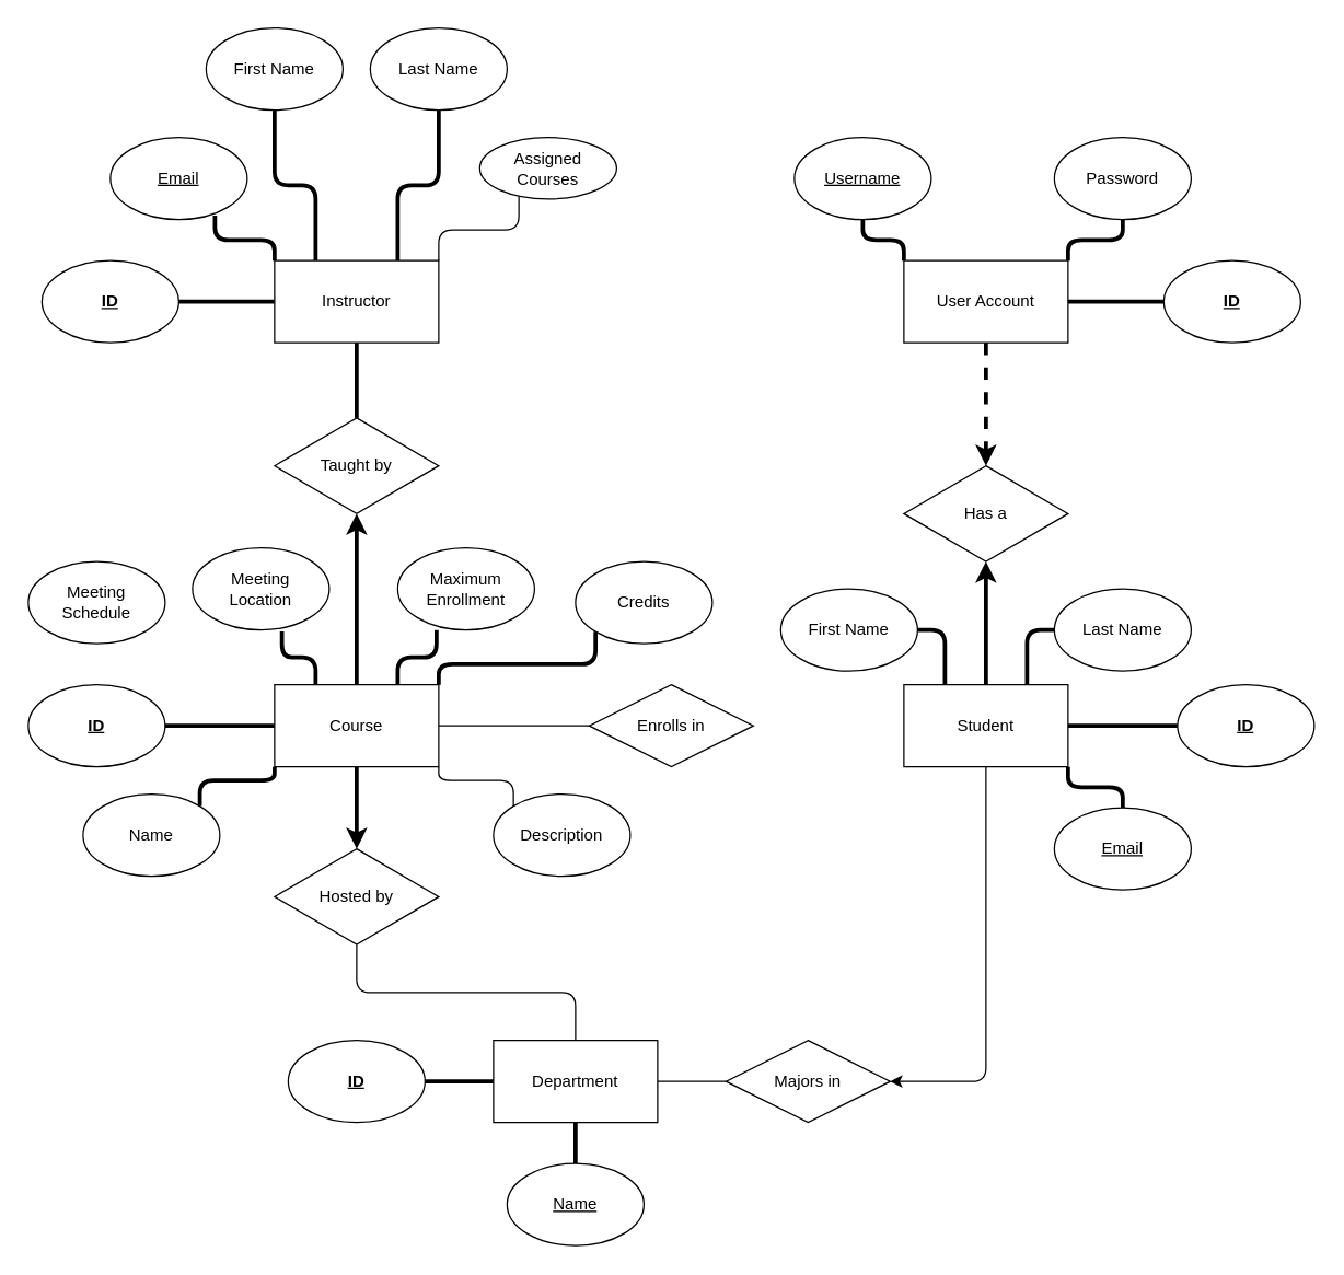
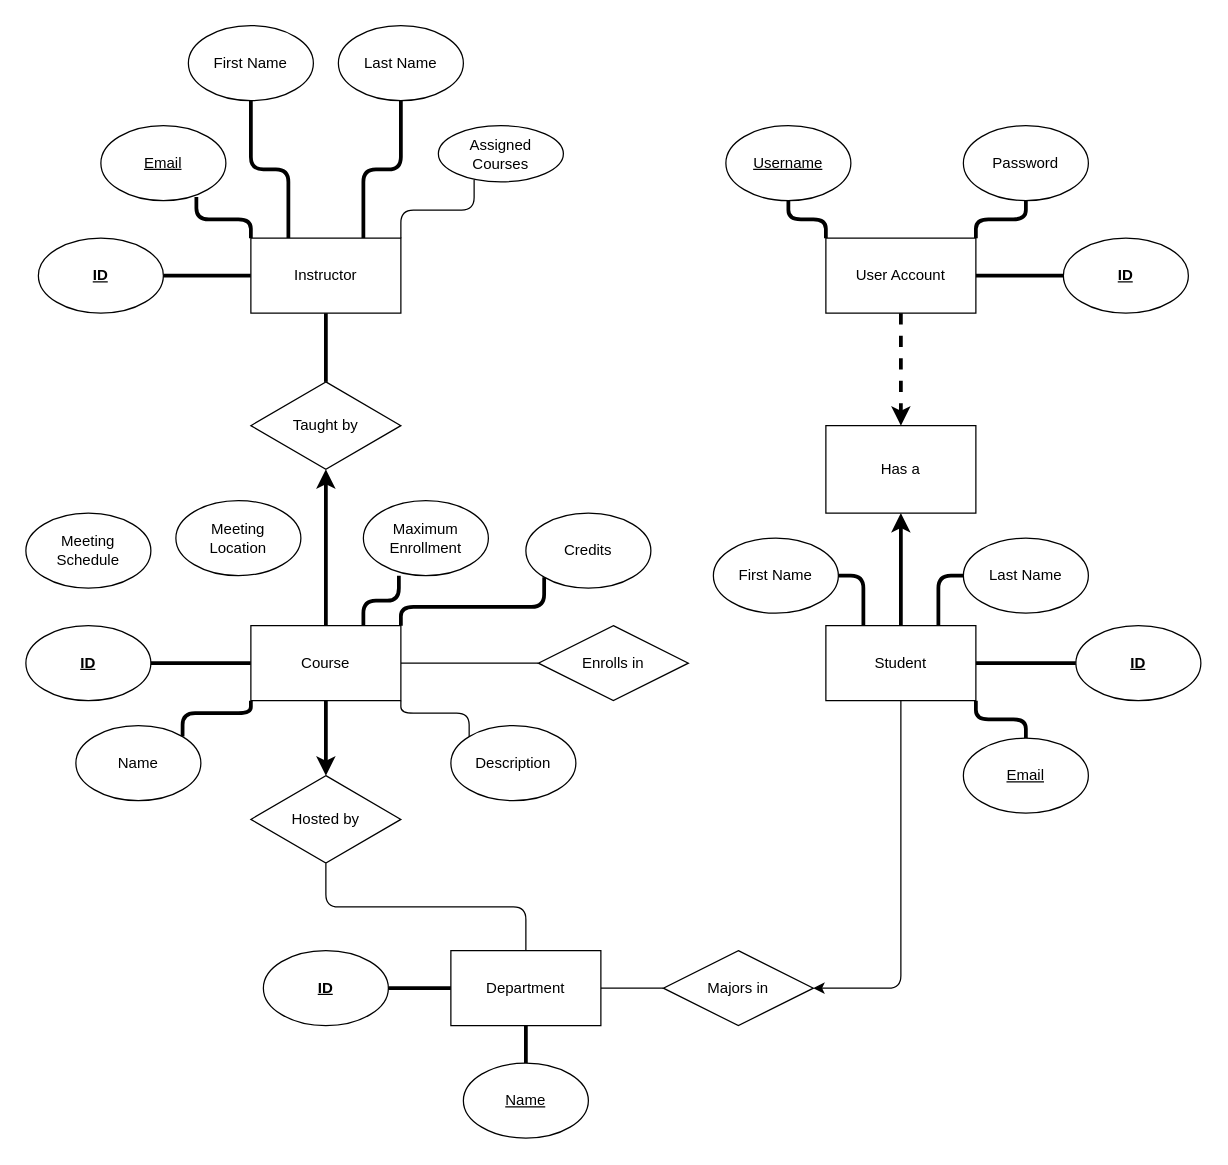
  <mxCell id="0" />
  <mxCell id="1" parent="0" />
  <mxCell id="2" style="edgeStyle=orthogonalEdgeStyle;html=1;exitX=0;exitY=0.5;exitDx=0;exitDy=0;entryX=1;entryY=0.5;entryDx=0;entryDy=0;endArrow=none;endFill=0;strokeWidth=3;" parent="1" source="10" target="31" edge="1"><mxGeometry relative="1" as="geometry" /></mxCell>
- <mxCell id="3" style="edgeStyle=orthogonalEdgeStyle;html=1;exitX=0.25;exitY=0;exitDx=0;exitDy=0;entryX=0.654;entryY=1.017;entryDx=0;entryDy=0;entryPerimeter=0;endArrow=none;endFill=0;strokeWidth=3;" parent="1" source="10" target="34" edge="1"><mxGeometry relative="1" as="geometry" /></mxCell>
  <mxCell id="4" style="edgeStyle=orthogonalEdgeStyle;html=1;exitX=0.75;exitY=0;exitDx=0;exitDy=0;entryX=0.284;entryY=1;entryDx=0;entryDy=0;entryPerimeter=0;endArrow=none;endFill=0;strokeWidth=3;" parent="1" source="10" target="39" edge="1"><mxGeometry relative="1" as="geometry" /></mxCell>
  <mxCell id="5" style="edgeStyle=orthogonalEdgeStyle;html=1;exitX=1;exitY=0;exitDx=0;exitDy=0;entryX=0;entryY=1;entryDx=0;entryDy=0;endArrow=none;endFill=0;strokeWidth=3;" parent="1" source="10" target="40" edge="1"><mxGeometry relative="1" as="geometry" /></mxCell>
  <mxCell id="6" style="edgeStyle=orthogonalEdgeStyle;html=1;exitX=1;exitY=1;exitDx=0;exitDy=0;entryX=0;entryY=0;entryDx=0;entryDy=0;endArrow=none;endFill=0;strokeWidth=1;" parent="1" source="10" target="36" edge="1"><mxGeometry relative="1" as="geometry" /></mxCell>
  <mxCell id="7" style="edgeStyle=orthogonalEdgeStyle;html=1;exitX=0;exitY=1;exitDx=0;exitDy=0;entryX=1;entryY=0;entryDx=0;entryDy=0;endArrow=none;endFill=0;strokeWidth=3;" parent="1" source="10" target="41" edge="1"><mxGeometry relative="1" as="geometry" /></mxCell>
  <mxCell id="8" style="edgeStyle=none;html=1;exitX=1;exitY=0.5;exitDx=0;exitDy=0;entryX=0;entryY=0.5;entryDx=0;entryDy=0;endArrow=none;endFill=0;" parent="1" source="10" target="44" edge="1"><mxGeometry relative="1" as="geometry" /></mxCell>
  <mxCell id="9" style="edgeStyle=none;html=1;entryX=0.5;entryY=1;entryDx=0;entryDy=0;startArrow=classic;startFill=1;endArrow=none;endFill=0;strokeWidth=3;" parent="1" source="43" target="10" edge="1"><mxGeometry relative="1" as="geometry"><mxPoint x="290" y="580" as="sourcePoint" /></mxGeometry></mxCell>
  <mxCell id="10" value="Course" style="rounded=0;whiteSpace=wrap;html=1;" parent="1" vertex="1"><mxGeometry x="200" y="500" width="120" height="60" as="geometry" /></mxCell>
  <mxCell id="11" style="edgeStyle=orthogonalEdgeStyle;html=1;exitX=1;exitY=0.5;exitDx=0;exitDy=0;entryX=0;entryY=0.5;entryDx=0;entryDy=0;startArrow=none;startFill=0;endArrow=none;endFill=0;" edge="1" parent="1" source="12" target="58"><mxGeometry relative="1" as="geometry" /></mxCell>
  <mxCell id="12" value="Department" style="rounded=0;whiteSpace=wrap;html=1;" parent="1" vertex="1"><mxGeometry x="360" y="760" width="120" height="60" as="geometry" /></mxCell>
  <mxCell id="13" style="edgeStyle=none;html=1;exitX=0;exitY=0.5;exitDx=0;exitDy=0;entryX=1;entryY=0.5;entryDx=0;entryDy=0;endArrow=none;endFill=0;strokeWidth=3;" parent="1" source="19" target="30" edge="1"><mxGeometry relative="1" as="geometry" /></mxCell>
  <mxCell id="14" style="edgeStyle=orthogonalEdgeStyle;html=1;exitX=0;exitY=0;exitDx=0;exitDy=0;entryX=0.764;entryY=0.95;entryDx=0;entryDy=0;entryPerimeter=0;endArrow=none;endFill=0;strokeWidth=3;" parent="1" source="19" target="29" edge="1"><mxGeometry relative="1" as="geometry" /></mxCell>
  <mxCell id="15" style="edgeStyle=orthogonalEdgeStyle;html=1;exitX=0.25;exitY=0;exitDx=0;exitDy=0;entryX=0.5;entryY=1;entryDx=0;entryDy=0;endArrow=none;endFill=0;strokeWidth=3;" parent="1" source="19" target="28" edge="1"><mxGeometry relative="1" as="geometry" /></mxCell>
  <mxCell id="16" style="edgeStyle=orthogonalEdgeStyle;html=1;exitX=1;exitY=0;exitDx=0;exitDy=0;entryX=0.286;entryY=0.967;entryDx=0;entryDy=0;entryPerimeter=0;endArrow=none;endFill=0;" parent="1" source="19" target="32" edge="1"><mxGeometry relative="1" as="geometry" /></mxCell>
  <mxCell id="17" style="edgeStyle=none;html=1;exitX=0.5;exitY=1;exitDx=0;exitDy=0;entryX=0.5;entryY=0;entryDx=0;entryDy=0;endArrow=none;endFill=0;strokeWidth=3;" parent="1" source="19" target="38" edge="1"><mxGeometry relative="1" as="geometry" /></mxCell>
  <mxCell id="18" style="edgeStyle=orthogonalEdgeStyle;html=1;exitX=0.75;exitY=0;exitDx=0;exitDy=0;entryX=0.5;entryY=1;entryDx=0;entryDy=0;startArrow=none;startFill=0;endArrow=none;endFill=0;strokeWidth=3;" edge="1" parent="1" source="19" target="59"><mxGeometry relative="1" as="geometry" /></mxCell>
  <mxCell id="19" value="Instructor" style="rounded=0;whiteSpace=wrap;html=1;" parent="1" vertex="1"><mxGeometry x="200" y="190" width="120" height="60" as="geometry" /></mxCell>
  <mxCell id="20" style="edgeStyle=orthogonalEdgeStyle;html=1;exitX=0.25;exitY=0;exitDx=0;exitDy=0;entryX=1;entryY=0.5;entryDx=0;entryDy=0;endArrow=none;endFill=0;strokeWidth=3;" parent="1" source="23" target="55" edge="1"><mxGeometry relative="1" as="geometry" /></mxCell>
  <mxCell id="21" style="edgeStyle=orthogonalEdgeStyle;html=1;exitX=1;exitY=1;exitDx=0;exitDy=0;entryX=0.5;entryY=0;entryDx=0;entryDy=0;endArrow=none;endFill=0;strokeWidth=3;" parent="1" source="23" target="56" edge="1"><mxGeometry relative="1" as="geometry" /></mxCell>
  <mxCell id="22" style="edgeStyle=none;html=1;exitX=1;exitY=0.5;exitDx=0;exitDy=0;entryX=0;entryY=0.5;entryDx=0;entryDy=0;endArrow=none;endFill=0;strokeWidth=3;" parent="1" source="23" target="54" edge="1"><mxGeometry relative="1" as="geometry" /></mxCell>
  <mxCell id="23" value="Student" style="rounded=0;whiteSpace=wrap;html=1;" parent="1" vertex="1"><mxGeometry x="660" y="500" width="120" height="60" as="geometry" /></mxCell>
  <mxCell id="24" style="edgeStyle=orthogonalEdgeStyle;html=1;exitX=0;exitY=0;exitDx=0;exitDy=0;entryX=0.5;entryY=1;entryDx=0;entryDy=0;endArrow=none;endFill=0;strokeWidth=3;" parent="1" source="27" target="52" edge="1"><mxGeometry relative="1" as="geometry" /></mxCell>
  <mxCell id="25" style="edgeStyle=orthogonalEdgeStyle;html=1;exitX=1;exitY=0;exitDx=0;exitDy=0;entryX=0.5;entryY=1;entryDx=0;entryDy=0;endArrow=none;endFill=0;strokeWidth=3;" parent="1" source="27" target="33" edge="1"><mxGeometry relative="1" as="geometry" /></mxCell>
  <mxCell id="26" style="edgeStyle=none;html=1;exitX=1;exitY=0.5;exitDx=0;exitDy=0;entryX=0;entryY=0.5;entryDx=0;entryDy=0;endArrow=none;endFill=0;strokeWidth=3;" parent="1" source="27" target="53" edge="1"><mxGeometry relative="1" as="geometry" /></mxCell>
  <mxCell id="27" value="User Account" style="rounded=0;whiteSpace=wrap;html=1;" parent="1" vertex="1"><mxGeometry x="660" y="190" width="120" height="60" as="geometry" /></mxCell>
  <mxCell id="28" value="First Name" style="ellipse;whiteSpace=wrap;html=1;" parent="1" vertex="1"><mxGeometry x="150" y="20" width="100" height="60" as="geometry" /></mxCell>
  <mxCell id="29" value="&lt;u&gt;Email&lt;/u&gt;" style="ellipse;whiteSpace=wrap;html=1;" parent="1" vertex="1"><mxGeometry x="80" y="100" width="100" height="60" as="geometry" /></mxCell>
  <mxCell id="30" value="&lt;b&gt;&lt;u&gt;ID&lt;/u&gt;&lt;/b&gt;" style="ellipse;whiteSpace=wrap;html=1;" parent="1" vertex="1"><mxGeometry x="30" y="190" width="100" height="60" as="geometry" /></mxCell>
  <mxCell id="31" value="&lt;b&gt;&lt;u&gt;ID&lt;/u&gt;&lt;/b&gt;" style="ellipse;whiteSpace=wrap;html=1;" parent="1" vertex="1"><mxGeometry x="20" y="500" width="100" height="60" as="geometry" /></mxCell>
  <mxCell id="32" value="Assigned &lt;br&gt;Courses" style="ellipse;whiteSpace=wrap;html=1;" parent="1" vertex="1"><mxGeometry x="350" y="100" width="100" height="45" as="geometry" /></mxCell>
  <mxCell id="33" value="Password" style="ellipse;whiteSpace=wrap;html=1;" parent="1" vertex="1"><mxGeometry x="770" y="100" width="100" height="60" as="geometry" /></mxCell>
  <mxCell id="34" value="Meeting &lt;br&gt;Location" style="ellipse;whiteSpace=wrap;html=1;" parent="1" vertex="1"><mxGeometry x="140" y="400" width="100" height="60" as="geometry" /></mxCell>
  <mxCell id="35" value="Meeting&lt;br&gt;Schedule" style="ellipse;whiteSpace=wrap;html=1;" parent="1" vertex="1"><mxGeometry x="20" y="410" width="100" height="60" as="geometry" /></mxCell>
  <mxCell id="36" value="Description" style="ellipse;whiteSpace=wrap;html=1;" parent="1" vertex="1"><mxGeometry x="360" y="580" width="100" height="60" as="geometry" /></mxCell>
  <mxCell id="37" style="edgeStyle=none;html=1;exitX=0.5;exitY=1;exitDx=0;exitDy=0;entryX=0.5;entryY=0;entryDx=0;entryDy=0;endArrow=none;endFill=0;strokeWidth=3;startArrow=classic;startFill=1;" parent="1" source="38" target="10" edge="1"><mxGeometry relative="1" as="geometry" /></mxCell>
  <mxCell id="38" value="Taught by" style="rhombus;whiteSpace=wrap;html=1;" parent="1" vertex="1"><mxGeometry x="200" y="305" width="120" height="70" as="geometry" /></mxCell>
  <mxCell id="39" value="Maximum&lt;br&gt;Enrollment" style="ellipse;whiteSpace=wrap;html=1;" parent="1" vertex="1"><mxGeometry x="290" y="400" width="100" height="60" as="geometry" /></mxCell>
  <mxCell id="40" value="Credits" style="ellipse;whiteSpace=wrap;html=1;" parent="1" vertex="1"><mxGeometry x="420" y="410" width="100" height="60" as="geometry" /></mxCell>
  <mxCell id="41" value="Name" style="ellipse;whiteSpace=wrap;html=1;" parent="1" vertex="1"><mxGeometry x="60" y="580" width="100" height="60" as="geometry" /></mxCell>
  <mxCell id="42" style="edgeStyle=orthogonalEdgeStyle;html=1;exitX=0.5;exitY=1;exitDx=0;exitDy=0;entryX=0.5;entryY=0;entryDx=0;entryDy=0;endArrow=none;endFill=0;" parent="1" source="43" target="12" edge="1"><mxGeometry relative="1" as="geometry" /></mxCell>
  <mxCell id="43" value="Hosted by" style="rhombus;whiteSpace=wrap;html=1;" parent="1" vertex="1"><mxGeometry x="200" y="620" width="120" height="70" as="geometry" /></mxCell>
  <mxCell id="44" value="Enrolls in" style="rhombus;whiteSpace=wrap;html=1;" parent="1" vertex="1"><mxGeometry x="430" y="500" width="120" height="60" as="geometry" /></mxCell>
  <mxCell id="45" style="edgeStyle=none;html=1;exitX=0.5;exitY=1;exitDx=0;exitDy=0;entryX=0.5;entryY=0;entryDx=0;entryDy=0;endArrow=none;endFill=0;startArrow=classic;startFill=1;strokeWidth=3;" parent="1" source="47" target="23" edge="1"><mxGeometry relative="1" as="geometry" /></mxCell>
  <mxCell id="46" style="edgeStyle=none;html=1;exitX=0.5;exitY=1;exitDx=0;exitDy=0;endArrow=classic;endFill=1;startArrow=none;startFill=0;strokeWidth=3;entryX=0.5;entryY=0;entryDx=0;entryDy=0;dashed=1;" parent="1" source="27" target="47" edge="1"><mxGeometry relative="1" as="geometry"><mxPoint x="800" y="280" as="targetPoint" /></mxGeometry></mxCell>
- <mxCell id="47" value="Has a" style="rhombus;whiteSpace=wrap;html=1;" parent="1" vertex="1"><mxGeometry x="660" y="340" width="120" height="70" as="geometry" /></mxCell>
+ <mxCell id="47" value="Has a" style="whiteSpace=wrap;html=1;rounded=0;" parent="1" vertex="1"><mxGeometry x="660" y="340" width="120" height="70" as="geometry" /></mxCell>
  <mxCell id="48" style="edgeStyle=none;html=1;exitX=1;exitY=0.5;exitDx=0;exitDy=0;entryX=0;entryY=0.5;entryDx=0;entryDy=0;endArrow=none;endFill=0;strokeWidth=3;" parent="1" source="49" target="12" edge="1"><mxGeometry relative="1" as="geometry" /></mxCell>
  <mxCell id="49" value="&lt;b&gt;&lt;u&gt;ID&lt;/u&gt;&lt;/b&gt;" style="ellipse;whiteSpace=wrap;html=1;" parent="1" vertex="1"><mxGeometry x="210" y="760" width="100" height="60" as="geometry" /></mxCell>
  <mxCell id="50" style="edgeStyle=none;html=1;exitX=0.5;exitY=0;exitDx=0;exitDy=0;entryX=0.5;entryY=1;entryDx=0;entryDy=0;endArrow=none;endFill=0;strokeWidth=3;" parent="1" source="51" target="12" edge="1"><mxGeometry relative="1" as="geometry" /></mxCell>
  <mxCell id="51" value="&lt;u&gt;Name&lt;/u&gt;" style="ellipse;whiteSpace=wrap;html=1;" parent="1" vertex="1"><mxGeometry x="370" y="850" width="100" height="60" as="geometry" /></mxCell>
  <mxCell id="52" value="&lt;u&gt;Username&lt;/u&gt;" style="ellipse;whiteSpace=wrap;html=1;" parent="1" vertex="1"><mxGeometry x="580" y="100" width="100" height="60" as="geometry" /></mxCell>
  <mxCell id="53" value="&lt;b&gt;&lt;u&gt;ID&lt;/u&gt;&lt;/b&gt;" style="ellipse;whiteSpace=wrap;html=1;" parent="1" vertex="1"><mxGeometry x="850" y="190" width="100" height="60" as="geometry" /></mxCell>
  <mxCell id="54" value="&lt;b&gt;&lt;u&gt;ID&lt;/u&gt;&lt;/b&gt;" style="ellipse;whiteSpace=wrap;html=1;" parent="1" vertex="1"><mxGeometry x="860" y="500" width="100" height="60" as="geometry" /></mxCell>
  <mxCell id="55" value="First Name" style="ellipse;whiteSpace=wrap;html=1;" parent="1" vertex="1"><mxGeometry x="570" y="430" width="100" height="60" as="geometry" /></mxCell>
  <mxCell id="56" value="&lt;u&gt;Email&lt;/u&gt;" style="ellipse;whiteSpace=wrap;html=1;" parent="1" vertex="1"><mxGeometry x="770" y="590" width="100" height="60" as="geometry" /></mxCell>
  <mxCell id="57" style="edgeStyle=orthogonalEdgeStyle;html=1;exitX=0.5;exitY=1;exitDx=0;exitDy=0;startArrow=none;startFill=0;endArrow=classic;endFill=1;entryX=1;entryY=0.5;entryDx=0;entryDy=0;" edge="1" parent="1" source="23" target="58"><mxGeometry relative="1" as="geometry"><mxPoint x="770" y="730" as="targetPoint" /></mxGeometry></mxCell>
  <mxCell id="58" value="Majors in" style="rhombus;whiteSpace=wrap;html=1;" vertex="1" parent="1"><mxGeometry x="530" y="760" width="120" height="60" as="geometry" /></mxCell>
  <mxCell id="59" value="Last Name" style="ellipse;whiteSpace=wrap;html=1;" vertex="1" parent="1"><mxGeometry x="270" y="20" width="100" height="60" as="geometry" /></mxCell>
  <mxCell id="60" style="edgeStyle=orthogonalEdgeStyle;html=1;exitX=0;exitY=0.5;exitDx=0;exitDy=0;entryX=0.75;entryY=0;entryDx=0;entryDy=0;startArrow=none;startFill=0;endArrow=none;endFill=0;strokeWidth=3;" edge="1" parent="1" source="61" target="23"><mxGeometry relative="1" as="geometry" /></mxCell>
  <mxCell id="61" value="Last Name" style="ellipse;whiteSpace=wrap;html=1;" vertex="1" parent="1"><mxGeometry x="770" y="430" width="100" height="60" as="geometry" /></mxCell>
